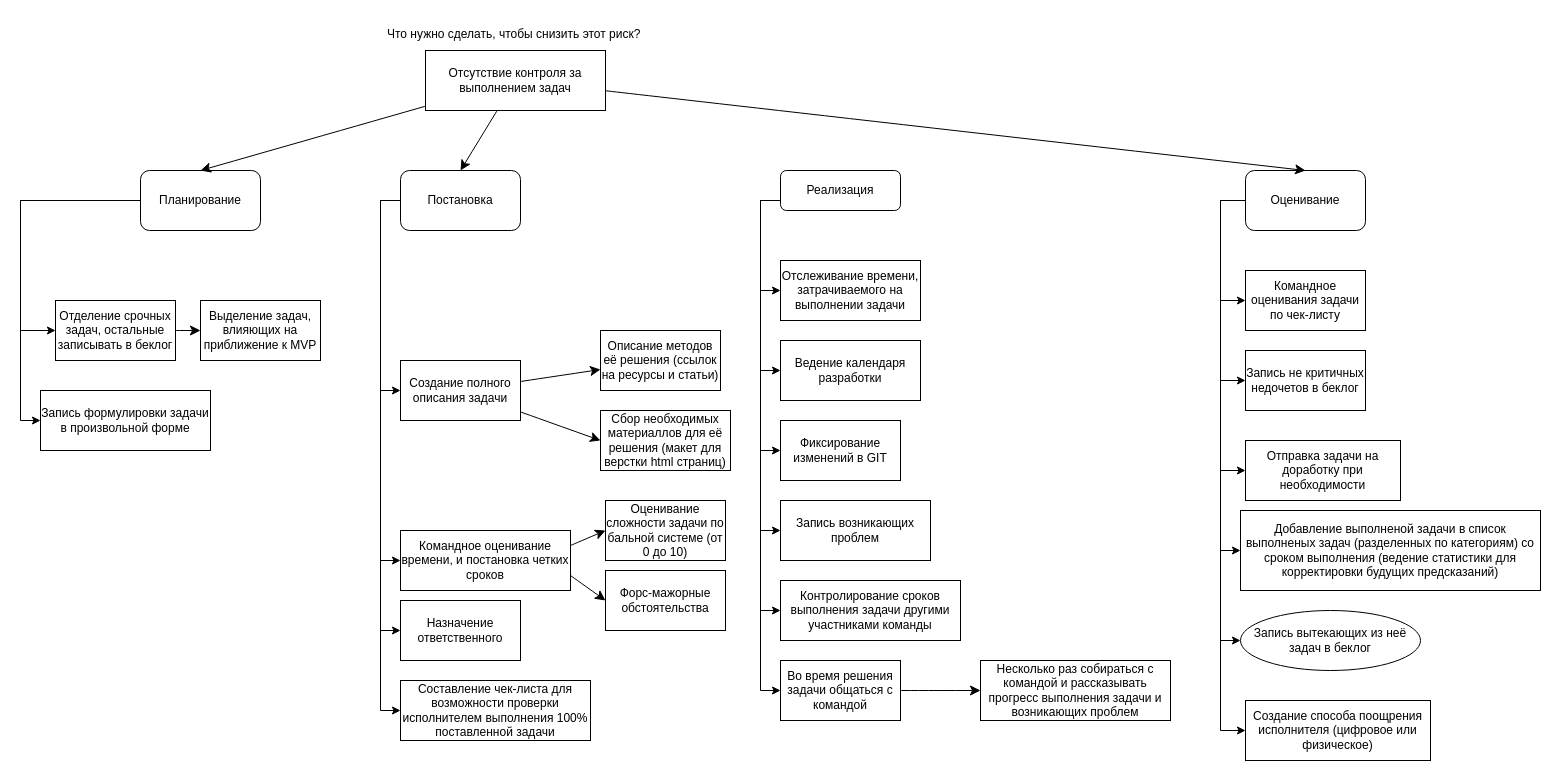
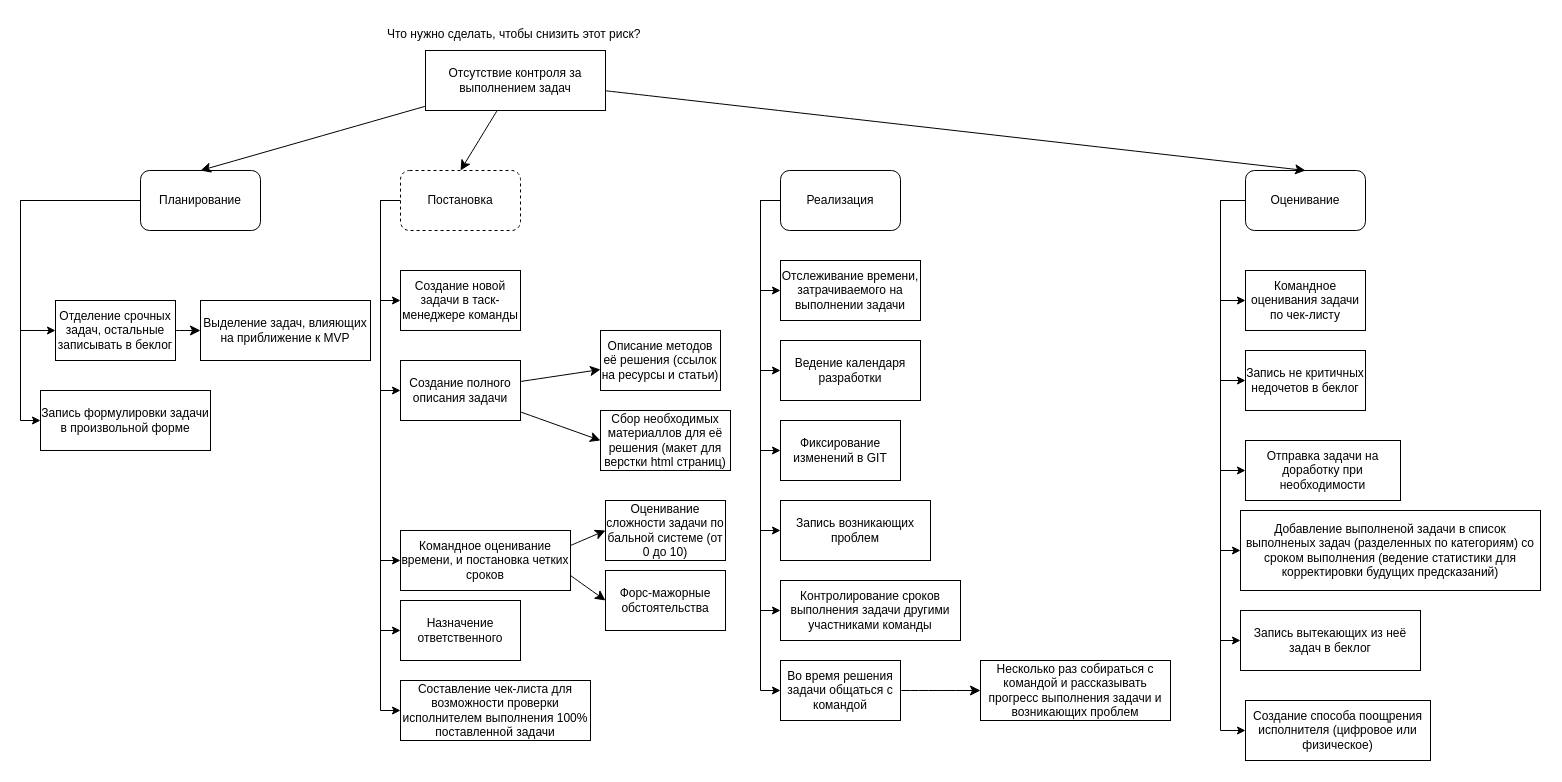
  <mxCell id="0" />
  <mxCell id="1" parent="0" />
  <mxCell id="2" style="edgeStyle=orthogonalEdgeStyle;rounded=0;orthogonalLoop=1;jettySize=auto;html=1;entryX=0;entryY=0.5;entryDx=0;entryDy=0;" edge="1" parent="1" source="4" target="26"><mxGeometry relative="1" as="geometry"><Array as="points"><mxPoint x="20" y="200" /><mxPoint x="20" y="330" /></Array></mxGeometry></mxCell>
  <mxCell id="3" style="edgeStyle=orthogonalEdgeStyle;rounded=0;orthogonalLoop=1;jettySize=auto;html=1;entryX=0;entryY=0.5;entryDx=0;entryDy=0;" edge="1" parent="1" source="4" target="27"><mxGeometry relative="1" as="geometry"><Array as="points"><mxPoint x="20" y="200" /><mxPoint x="20" y="420" /></Array></mxGeometry></mxCell>
  <mxCell id="4" value="Планирование" style="rounded=1;whiteSpace=wrap;html=1;" parent="1" vertex="1"><mxGeometry x="140" y="170" width="120" height="60" as="geometry" /></mxCell>
+ <mxCell id="5" style="edgeStyle=orthogonalEdgeStyle;rounded=0;orthogonalLoop=1;jettySize=auto;html=1;entryX=0;entryY=0.5;entryDx=0;entryDy=0;" edge="1" parent="1" source="10" target="29"><mxGeometry relative="1" as="geometry"><Array as="points"><mxPoint x="380" y="200" /><mxPoint x="380" y="300" /></Array></mxGeometry></mxCell>
  <mxCell id="6" style="edgeStyle=orthogonalEdgeStyle;rounded=0;orthogonalLoop=1;jettySize=auto;html=1;entryX=0;entryY=0.5;entryDx=0;entryDy=0;" edge="1" parent="1" source="10" target="32"><mxGeometry relative="1" as="geometry"><Array as="points"><mxPoint x="380" y="200" /><mxPoint x="380" y="390" /></Array></mxGeometry></mxCell>
  <mxCell id="7" style="edgeStyle=orthogonalEdgeStyle;rounded=0;orthogonalLoop=1;jettySize=auto;html=1;entryX=0;entryY=0.5;entryDx=0;entryDy=0;" edge="1" parent="1" source="10" target="37"><mxGeometry relative="1" as="geometry"><Array as="points"><mxPoint x="380" y="200" /><mxPoint x="380" y="560" /></Array></mxGeometry></mxCell>
  <mxCell id="8" style="edgeStyle=orthogonalEdgeStyle;rounded=0;orthogonalLoop=1;jettySize=auto;html=1;entryX=0;entryY=0.5;entryDx=0;entryDy=0;" edge="1" parent="1" source="10" target="28"><mxGeometry relative="1" as="geometry"><Array as="points"><mxPoint x="380" y="200" /><mxPoint x="380" y="630" /></Array></mxGeometry></mxCell>
  <mxCell id="9" style="edgeStyle=orthogonalEdgeStyle;rounded=0;orthogonalLoop=1;jettySize=auto;html=1;entryX=0;entryY=0.5;entryDx=0;entryDy=0;" edge="1" parent="1" source="10" target="38"><mxGeometry relative="1" as="geometry"><Array as="points"><mxPoint x="380" y="200" /><mxPoint x="380" y="710" /></Array></mxGeometry></mxCell>
- <mxCell id="10" value="Постановка" style="rounded=1;whiteSpace=wrap;html=1;" parent="1" vertex="1"><mxGeometry x="400" y="170" width="120" height="60" as="geometry" /></mxCell>
+ <mxCell id="10" value="Постановка" style="rounded=1;whiteSpace=wrap;html=1;dashed=1;" parent="1" vertex="1"><mxGeometry x="400" y="170" width="120" height="60" as="geometry" /></mxCell>
  <mxCell id="11" style="edgeStyle=orthogonalEdgeStyle;rounded=0;orthogonalLoop=1;jettySize=auto;html=1;entryX=0;entryY=0.5;entryDx=0;entryDy=0;" edge="1" parent="1" source="17" target="47"><mxGeometry relative="1" as="geometry"><Array as="points"><mxPoint x="760" y="200" /><mxPoint x="760" y="290" /></Array></mxGeometry></mxCell>
  <mxCell id="12" style="edgeStyle=orthogonalEdgeStyle;rounded=0;orthogonalLoop=1;jettySize=auto;html=1;entryX=0;entryY=0.5;entryDx=0;entryDy=0;" edge="1" parent="1" source="17" target="48"><mxGeometry relative="1" as="geometry"><Array as="points"><mxPoint x="760" y="200" /><mxPoint x="760" y="370" /></Array></mxGeometry></mxCell>
  <mxCell id="13" style="edgeStyle=orthogonalEdgeStyle;rounded=0;orthogonalLoop=1;jettySize=auto;html=1;entryX=0;entryY=0.5;entryDx=0;entryDy=0;" edge="1" parent="1" source="17" target="56"><mxGeometry relative="1" as="geometry"><Array as="points"><mxPoint x="760" y="200" /><mxPoint x="760" y="450" /></Array></mxGeometry></mxCell>
  <mxCell id="14" style="edgeStyle=orthogonalEdgeStyle;rounded=0;orthogonalLoop=1;jettySize=auto;html=1;entryX=0;entryY=0.5;entryDx=0;entryDy=0;" edge="1" parent="1" source="17" target="57"><mxGeometry relative="1" as="geometry"><Array as="points"><mxPoint x="760" y="200" /><mxPoint x="760" y="530" /></Array></mxGeometry></mxCell>
  <mxCell id="15" style="edgeStyle=orthogonalEdgeStyle;rounded=0;orthogonalLoop=1;jettySize=auto;html=1;entryX=0;entryY=0.5;entryDx=0;entryDy=0;" edge="1" parent="1" source="17" target="58"><mxGeometry relative="1" as="geometry"><Array as="points"><mxPoint x="760" y="200" /><mxPoint x="760" y="610" /></Array></mxGeometry></mxCell>
  <mxCell id="16" style="edgeStyle=orthogonalEdgeStyle;rounded=0;orthogonalLoop=1;jettySize=auto;html=1;entryX=0;entryY=0.5;entryDx=0;entryDy=0;" edge="1" parent="1" source="17" target="61"><mxGeometry relative="1" as="geometry"><Array as="points"><mxPoint x="760" y="200" /><mxPoint x="760" y="690" /></Array></mxGeometry></mxCell>
- <mxCell id="17" value="Реализация" style="rounded=1;whiteSpace=wrap;html=1;" parent="1" vertex="1"><mxGeometry x="780" y="170" width="120" height="40" as="geometry" /></mxCell>
+ <mxCell id="17" value="Реализация" style="rounded=1;whiteSpace=wrap;html=1;" parent="1" vertex="1"><mxGeometry x="780" y="170" width="120" height="60" as="geometry" /></mxCell>
  <mxCell id="18" style="edgeStyle=orthogonalEdgeStyle;rounded=0;orthogonalLoop=1;jettySize=auto;html=1;entryX=0;entryY=0.5;entryDx=0;entryDy=0;" edge="1" parent="1" source="24" target="49"><mxGeometry relative="1" as="geometry"><Array as="points"><mxPoint x="1220" y="200" /><mxPoint x="1220" y="300" /></Array></mxGeometry></mxCell>
  <mxCell id="19" style="edgeStyle=orthogonalEdgeStyle;rounded=0;orthogonalLoop=1;jettySize=auto;html=1;entryX=0;entryY=0.5;entryDx=0;entryDy=0;" edge="1" parent="1" target="50"><mxGeometry relative="1" as="geometry"><mxPoint x="1240" y="200" as="sourcePoint" /><mxPoint x="1240" y="380" as="targetPoint" /><Array as="points"><mxPoint x="1220" y="200" /><mxPoint x="1220" y="380" /></Array></mxGeometry></mxCell>
  <mxCell id="20" style="edgeStyle=orthogonalEdgeStyle;rounded=0;orthogonalLoop=1;jettySize=auto;html=1;entryX=0;entryY=0.5;entryDx=0;entryDy=0;" edge="1" parent="1" target="51"><mxGeometry relative="1" as="geometry"><mxPoint x="1240" y="200" as="sourcePoint" /><mxPoint x="1240" y="470" as="targetPoint" /><Array as="points"><mxPoint x="1220" y="200" /><mxPoint x="1220" y="470" /></Array></mxGeometry></mxCell>
  <mxCell id="21" style="edgeStyle=orthogonalEdgeStyle;rounded=0;orthogonalLoop=1;jettySize=auto;html=1;entryX=0;entryY=0.5;entryDx=0;entryDy=0;" edge="1" parent="1" source="24" target="52"><mxGeometry relative="1" as="geometry"><Array as="points"><mxPoint x="1220" y="200" /><mxPoint x="1220" y="550" /></Array></mxGeometry></mxCell>
  <mxCell id="22" style="edgeStyle=orthogonalEdgeStyle;rounded=0;orthogonalLoop=1;jettySize=auto;html=1;entryX=0;entryY=0.5;entryDx=0;entryDy=0;" edge="1" parent="1" source="24" target="54"><mxGeometry relative="1" as="geometry"><Array as="points"><mxPoint x="1220" y="200" /><mxPoint x="1220" y="640" /></Array></mxGeometry></mxCell>
  <mxCell id="23" style="edgeStyle=orthogonalEdgeStyle;rounded=0;orthogonalLoop=1;jettySize=auto;html=1;entryX=0;entryY=0.5;entryDx=0;entryDy=0;" edge="1" parent="1" source="24" target="55"><mxGeometry relative="1" as="geometry"><Array as="points"><mxPoint x="1220" y="200" /><mxPoint x="1220" y="730" /></Array></mxGeometry></mxCell>
  <mxCell id="24" value="Оценивание" style="rounded=1;whiteSpace=wrap;html=1;" parent="1" vertex="1"><mxGeometry x="1245" y="170" width="120" height="60" as="geometry" /></mxCell>
  <mxCell id="25" style="edgeStyle=none;curved=1;rounded=0;orthogonalLoop=1;jettySize=auto;html=1;fontSize=12;startSize=8;endSize=8;" parent="1" source="26" target="41" edge="1"><mxGeometry relative="1" as="geometry" /></mxCell>
  <mxCell id="26" value="Отделение срочных задач, остальные записывать в беклог" style="rounded=0;whiteSpace=wrap;html=1;" parent="1" vertex="1"><mxGeometry x="55" y="300" width="120" height="60" as="geometry" /></mxCell>
  <mxCell id="27" value="Запись формулировки задачи в произвольной форме" style="rounded=0;whiteSpace=wrap;html=1;" parent="1" vertex="1"><mxGeometry x="40" y="390" width="170" height="60" as="geometry" /></mxCell>
  <mxCell id="28" value="Назначение ответственного" style="rounded=0;whiteSpace=wrap;html=1;" parent="1" vertex="1"><mxGeometry x="400" y="600" width="120" height="60" as="geometry" /></mxCell>
+ <mxCell id="29" value="Создание новой задачи в таск-менеджере команды" style="rounded=0;whiteSpace=wrap;html=1;" parent="1" vertex="1"><mxGeometry x="400" y="270" width="120" height="60" as="geometry" /></mxCell>
  <mxCell id="30" style="edgeStyle=none;curved=1;rounded=0;orthogonalLoop=1;jettySize=auto;html=1;fontSize=12;startSize=8;endSize=8;" parent="1" source="32" target="33" edge="1"><mxGeometry relative="1" as="geometry" /></mxCell>
  <mxCell id="31" style="edgeStyle=none;curved=1;rounded=0;orthogonalLoop=1;jettySize=auto;html=1;entryX=0;entryY=0.5;entryDx=0;entryDy=0;fontSize=12;startSize=8;endSize=8;" parent="1" source="32" target="34" edge="1"><mxGeometry relative="1" as="geometry" /></mxCell>
  <mxCell id="32" value="Создание полного описания задачи" style="rounded=0;whiteSpace=wrap;html=1;" parent="1" vertex="1"><mxGeometry x="400" y="360" width="120" height="60" as="geometry" /></mxCell>
  <mxCell id="33" value="Описание методов её решения (ссылок на ресурсы и статьи)" style="rounded=0;whiteSpace=wrap;html=1;" parent="1" vertex="1"><mxGeometry x="600" y="330" width="120" height="60" as="geometry" /></mxCell>
  <mxCell id="34" value="Сбор необходимых материаллов для её решения (макет для верстки html страниц)" style="rounded=0;whiteSpace=wrap;html=1;" parent="1" vertex="1"><mxGeometry x="600" y="410" width="130" height="60" as="geometry" /></mxCell>
  <mxCell id="35" style="edgeStyle=none;curved=1;rounded=0;orthogonalLoop=1;jettySize=auto;html=1;entryX=0;entryY=0.5;entryDx=0;entryDy=0;fontSize=12;startSize=8;endSize=8;exitX=1;exitY=0.25;exitDx=0;exitDy=0;" parent="1" source="37" target="39" edge="1"><mxGeometry relative="1" as="geometry" /></mxCell>
  <mxCell id="36" style="edgeStyle=none;curved=1;rounded=0;orthogonalLoop=1;jettySize=auto;html=1;entryX=0;entryY=0.5;entryDx=0;entryDy=0;fontSize=12;startSize=8;endSize=8;exitX=1;exitY=0.75;exitDx=0;exitDy=0;" parent="1" source="37" target="40" edge="1"><mxGeometry relative="1" as="geometry" /></mxCell>
  <mxCell id="37" value="Командное оценивание времени, и постановка четких сроков" style="rounded=0;whiteSpace=wrap;html=1;" parent="1" vertex="1"><mxGeometry x="400" y="530" width="170" height="60" as="geometry" /></mxCell>
  <mxCell id="38" value="Составление чек-листа для возможности проверки исполнителем выполнения 100% поставленной задачи" style="rounded=0;whiteSpace=wrap;html=1;" parent="1" vertex="1"><mxGeometry x="400" y="680" width="190" height="60" as="geometry" /></mxCell>
  <mxCell id="39" value="Оценивание сложности задачи по бальной системе (от 0 до 10)" style="rounded=0;whiteSpace=wrap;html=1;" parent="1" vertex="1"><mxGeometry x="605" y="500" width="120" height="60" as="geometry" /></mxCell>
  <mxCell id="40" value="Форс-мажорные обстоятельства" style="rounded=0;whiteSpace=wrap;html=1;" parent="1" vertex="1"><mxGeometry x="605" y="570" width="120" height="60" as="geometry" /></mxCell>
- <mxCell id="41" value="Выделение задач, влияющих на приближение к MVP" style="rounded=0;whiteSpace=wrap;html=1;" parent="1" vertex="1"><mxGeometry x="200" y="300" width="120" height="60" as="geometry" /></mxCell>
+ <mxCell id="41" value="Выделение задач, влияющих на приближение к MVP" style="rounded=0;whiteSpace=wrap;html=1;" parent="1" vertex="1"><mxGeometry x="200" y="300" width="170" height="60" as="geometry" /></mxCell>
  <mxCell id="42" style="edgeStyle=none;curved=1;rounded=0;orthogonalLoop=1;jettySize=auto;html=1;entryX=0.5;entryY=0;entryDx=0;entryDy=0;fontSize=12;startSize=8;endSize=8;" parent="1" source="45" target="4" edge="1"><mxGeometry relative="1" as="geometry" /></mxCell>
  <mxCell id="43" style="edgeStyle=none;curved=1;rounded=0;orthogonalLoop=1;jettySize=auto;html=1;entryX=0.5;entryY=0;entryDx=0;entryDy=0;fontSize=12;startSize=8;endSize=8;" parent="1" source="45" target="10" edge="1"><mxGeometry relative="1" as="geometry" /></mxCell>
  <mxCell id="44" style="edgeStyle=none;curved=1;rounded=0;orthogonalLoop=1;jettySize=auto;html=1;entryX=0.5;entryY=0;entryDx=0;entryDy=0;fontSize=12;startSize=8;endSize=8;" parent="1" source="45" target="24" edge="1"><mxGeometry relative="1" as="geometry" /></mxCell>
  <mxCell id="45" value="Отсутствие контроля за выполнением задач" style="rounded=0;whiteSpace=wrap;html=1;" parent="1" vertex="1"><mxGeometry x="425" y="50" width="180" height="60" as="geometry" /></mxCell>
  <mxCell id="46" value="Что нужно сделать, чтобы снизить этот риск?" style="text;whiteSpace=wrap;" parent="1" vertex="1"><mxGeometry x="385" y="20" width="280" height="40" as="geometry" /></mxCell>
  <mxCell id="47" value="Отслеживание времени, затрачиваемого на выполнении задачи" style="rounded=0;whiteSpace=wrap;html=1;" parent="1" vertex="1"><mxGeometry x="780" y="260" width="140" height="60" as="geometry" /></mxCell>
  <mxCell id="48" value="Ведение календаря разработки" style="rounded=0;whiteSpace=wrap;html=1;" parent="1" vertex="1"><mxGeometry x="780" y="340" width="140" height="60" as="geometry" /></mxCell>
  <mxCell id="49" value="Командное оценивания задачи по чек-листу" style="rounded=0;whiteSpace=wrap;html=1;" parent="1" vertex="1"><mxGeometry x="1245" y="270" width="120" height="60" as="geometry" /></mxCell>
  <mxCell id="50" value="Запись не критичных недочетов в беклог" style="rounded=0;whiteSpace=wrap;html=1;" parent="1" vertex="1"><mxGeometry x="1245" y="350" width="120" height="60" as="geometry" /></mxCell>
  <mxCell id="51" value="Отправка задачи на доработку при необходимости" style="rounded=0;whiteSpace=wrap;html=1;" parent="1" vertex="1"><mxGeometry x="1245" y="440" width="155" height="60" as="geometry" /></mxCell>
  <mxCell id="52" value="Добавление выполненой задачи в список выполненых задач (разделенных по категориям) со сроком выполнения (ведение статистики для корректировки будущих предсказаний)" style="rounded=0;whiteSpace=wrap;html=1;" parent="1" vertex="1"><mxGeometry x="1240" y="510" width="300" height="80" as="geometry" /></mxCell>
  <mxCell id="53" style="edgeStyle=none;curved=1;rounded=0;orthogonalLoop=1;jettySize=auto;html=1;entryX=1;entryY=0.5;entryDx=0;entryDy=0;fontSize=12;startSize=8;endSize=8;" parent="1" source="52" target="52" edge="1"><mxGeometry relative="1" as="geometry" /></mxCell>
- <mxCell id="54" value="Запись вытекающих из неё задач в беклог" style="ellipse;whiteSpace=wrap;html=1;" parent="1" vertex="1"><mxGeometry x="1240" y="610" width="180" height="60" as="geometry" /></mxCell>
+ <mxCell id="54" value="Запись вытекающих из неё задач в беклог" style="rounded=0;whiteSpace=wrap;html=1;" parent="1" vertex="1"><mxGeometry x="1240" y="610" width="180" height="60" as="geometry" /></mxCell>
  <mxCell id="55" value="Создание способа поощрения исполнителя (цифровое или физическое)" style="rounded=0;whiteSpace=wrap;html=1;" parent="1" vertex="1"><mxGeometry x="1245" y="700" width="185" height="60" as="geometry" /></mxCell>
  <mxCell id="56" value="Фиксирование изменений в GIT" style="rounded=0;whiteSpace=wrap;html=1;" parent="1" vertex="1"><mxGeometry x="780" y="420" width="120" height="60" as="geometry" /></mxCell>
  <mxCell id="57" value="Запись возникающих проблем" style="rounded=0;whiteSpace=wrap;html=1;" parent="1" vertex="1"><mxGeometry x="780" y="500" width="150" height="60" as="geometry" /></mxCell>
  <mxCell id="58" value="Контролирование сроков выполнения задачи другими участниками команды" style="rounded=0;whiteSpace=wrap;html=1;" parent="1" vertex="1"><mxGeometry x="780" y="580" width="180" height="60" as="geometry" /></mxCell>
  <mxCell id="59" value="Несколько раз собираться с командой и рассказывать прогресс выполнения задачи и возникающих проблем" style="rounded=0;whiteSpace=wrap;html=1;" parent="1" vertex="1"><mxGeometry x="980" y="660" width="190" height="60" as="geometry" /></mxCell>
  <mxCell id="60" style="edgeStyle=none;curved=1;rounded=0;orthogonalLoop=1;jettySize=auto;html=1;fontSize=12;startSize=8;endSize=8;" parent="1" source="61" target="59" edge="1"><mxGeometry relative="1" as="geometry" /></mxCell>
  <mxCell id="61" value="Во время решения задачи общаться с командой" style="rounded=0;whiteSpace=wrap;html=1;" parent="1" vertex="1"><mxGeometry x="780" y="660" width="120" height="60" as="geometry" /></mxCell>
